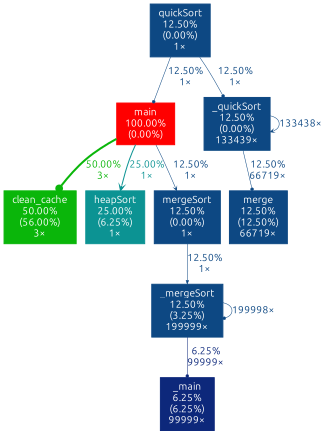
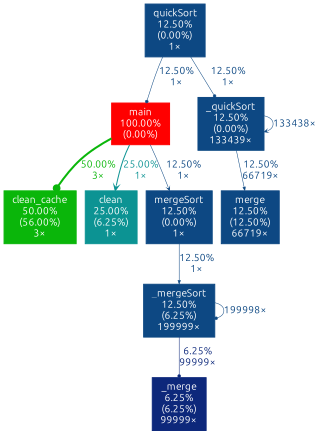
  digraph {
    fontname=Ubuntu
    nodesep=0.125
    ranksep=0.25
    node [color="#0d4883" fontcolor="#ffffff" fontname=Ubuntu fontsize=10.00 shape=box style=filled]
    edge [arrowhead=dot arrowsize=0.35 color="#0d4883" fontcolor="#0d4883" fontname=Ubuntu fontsize=10.00 labeldistance=0.50 penwidth=0.50]
    n1 [color="#ff0000" height=0 label="main\n100.00%\n(0.00%)" width=0]
    n2 [color="#0ab60a" height=0 label="clean_cache\n50.00%\n(56.00%)\n3×" width=0]
-   n3 [color="#0c9393" height=0 label="heapSort\n25.00%\n(6.25%)\n1×" width=0]
+   n3 [color="#0c9393" height=0 label="clean\n25.00%\n(6.25%)\n1×" width=0]
    n4 [height=0 label="mergeSort\n12.50%\n(0.00%)\n1×" width=0]
-   n5 [height=0 label="_mergeSort\n12.50%\n(3.25%)\n199999×" width=0]
+   n5 [height=0 label="_mergeSort\n12.50%\n(6.25%)\n199999×" width=0]
    n6 [height=0 label="quickSort\n12.50%\n(0.00%)\n1×" width=0]
    n7 [height=0 label="_quickSort\n12.50%\n(0.00%)\n133439×" width=0]
-   n8 [color="#0d287b" height=0 label="_main\n6.25%\n(6.25%)\n99999×" width=0]
+   n8 [color="#0d287b" height=0 label="_merge\n6.25%\n(6.25%)\n99999×" width=0]
    n9 [height=0 label="merge\n12.50%\n(12.50%)\n66719×" width=0]
    n1 -> n2 [arrowsize=0.71 color="#0ab60a" fontcolor="#0ab60a" label="50.00%\n3×" labeldistance=2.00 penwidth=2.00]
    n1 -> n3 [arrowhead=vee arrowsize=0.50 color="#0c9393" fontcolor="#0c9393" label="25.00%\n1×" labeldistance=1.00 penwidth=1.00]
    n1 -> n4 [arrowhead=vee label="12.50%\n1×"]
    n4 -> n5 [arrowhead=normal label="12.50%\n1×"]
    n5 -> n5 [label="199998×"]
    n5 -> n8 [color="#0d287b" fontcolor="#0d287b" label="6.25%\n99999×"]
    n6 -> n1 [label="12.50%\n1×"]
    n6 -> n7 [label="12.50%\n1×"]
    n7 -> n7 [arrowhead=vee label="133438×"]
-   n7 -> n9 [label="12.50%\n66719×"]
+   n7 -> n9 [arrowhead=normal label="12.50%\n66719×"]
  }
